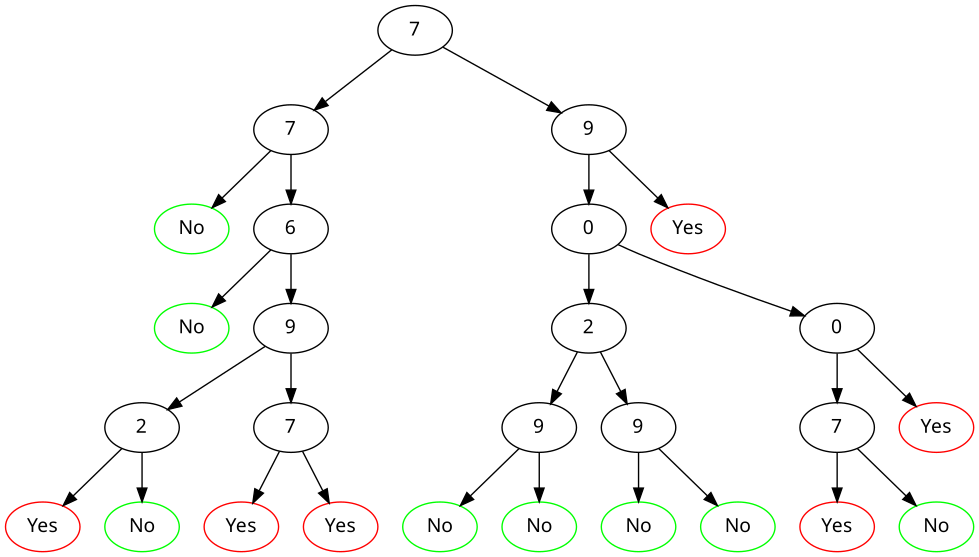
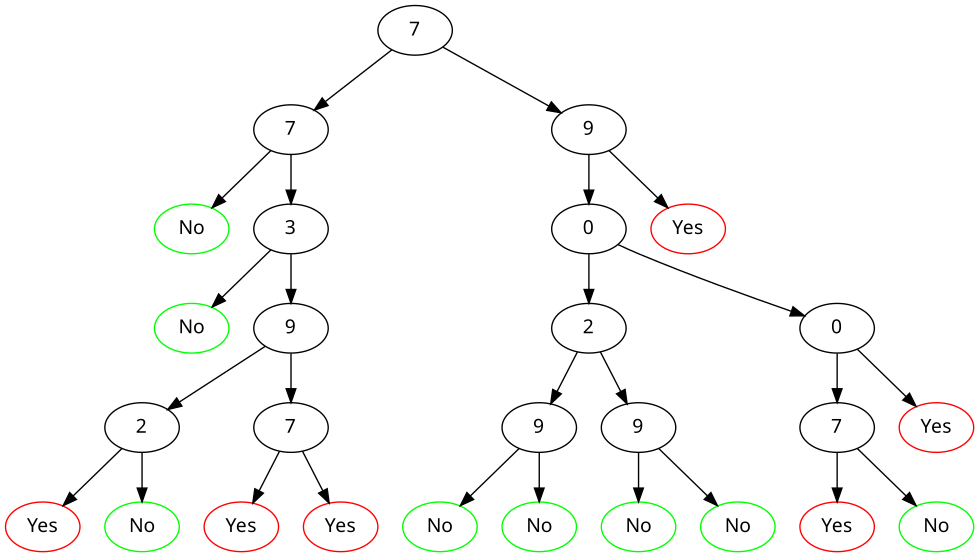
  digraph {
    forcelabels=true
    fontname="Noto Sans"
    node [color=black fontname="Noto Sans"]
    edge [fontname="Noto Sans"]
    n1 [label=7]
    n2 [label=7]
    n3 [label=9]
    n4 [color=green label=No]
-   n5 [label=6]
+   n5 [label=3]
    n6 [label=0]
    n7 [color=red label=Yes]
    n8 [color=green label=No]
    n9 [label=9]
    n10 [label=2]
    n11 [label=0]
    n12 [label=2]
    n13 [label=7]
    n14 [label=9]
    n15 [label=9]
    n16 [label=7]
    n17 [color=red label=Yes]
    n18 [color=red label=Yes]
    n19 [color=green label=No]
    n20 [color=red label=Yes]
    n21 [color=red label=Yes]
    n22 [color=green label=No]
    n23 [color=green label=No]
    n24 [color=green label=No]
    n25 [color=green label=No]
    n26 [color=red label=Yes]
    n27 [color=green label=No]
    n1 -> n2
    n1 -> n3
    n2 -> n4
    n2 -> n5
    n3 -> n6
    n3 -> n7
    n5 -> n8
    n5 -> n9
    n6 -> n10
    n6 -> n11
    n9 -> n12
    n9 -> n13
    n10 -> n14
    n10 -> n15
    n11 -> n16
    n11 -> n17
    n12 -> n18
    n12 -> n19
    n13 -> n20
    n13 -> n21
    n14 -> n22
    n14 -> n23
    n15 -> n24
    n15 -> n25
    n16 -> n26
    n16 -> n27
  }
